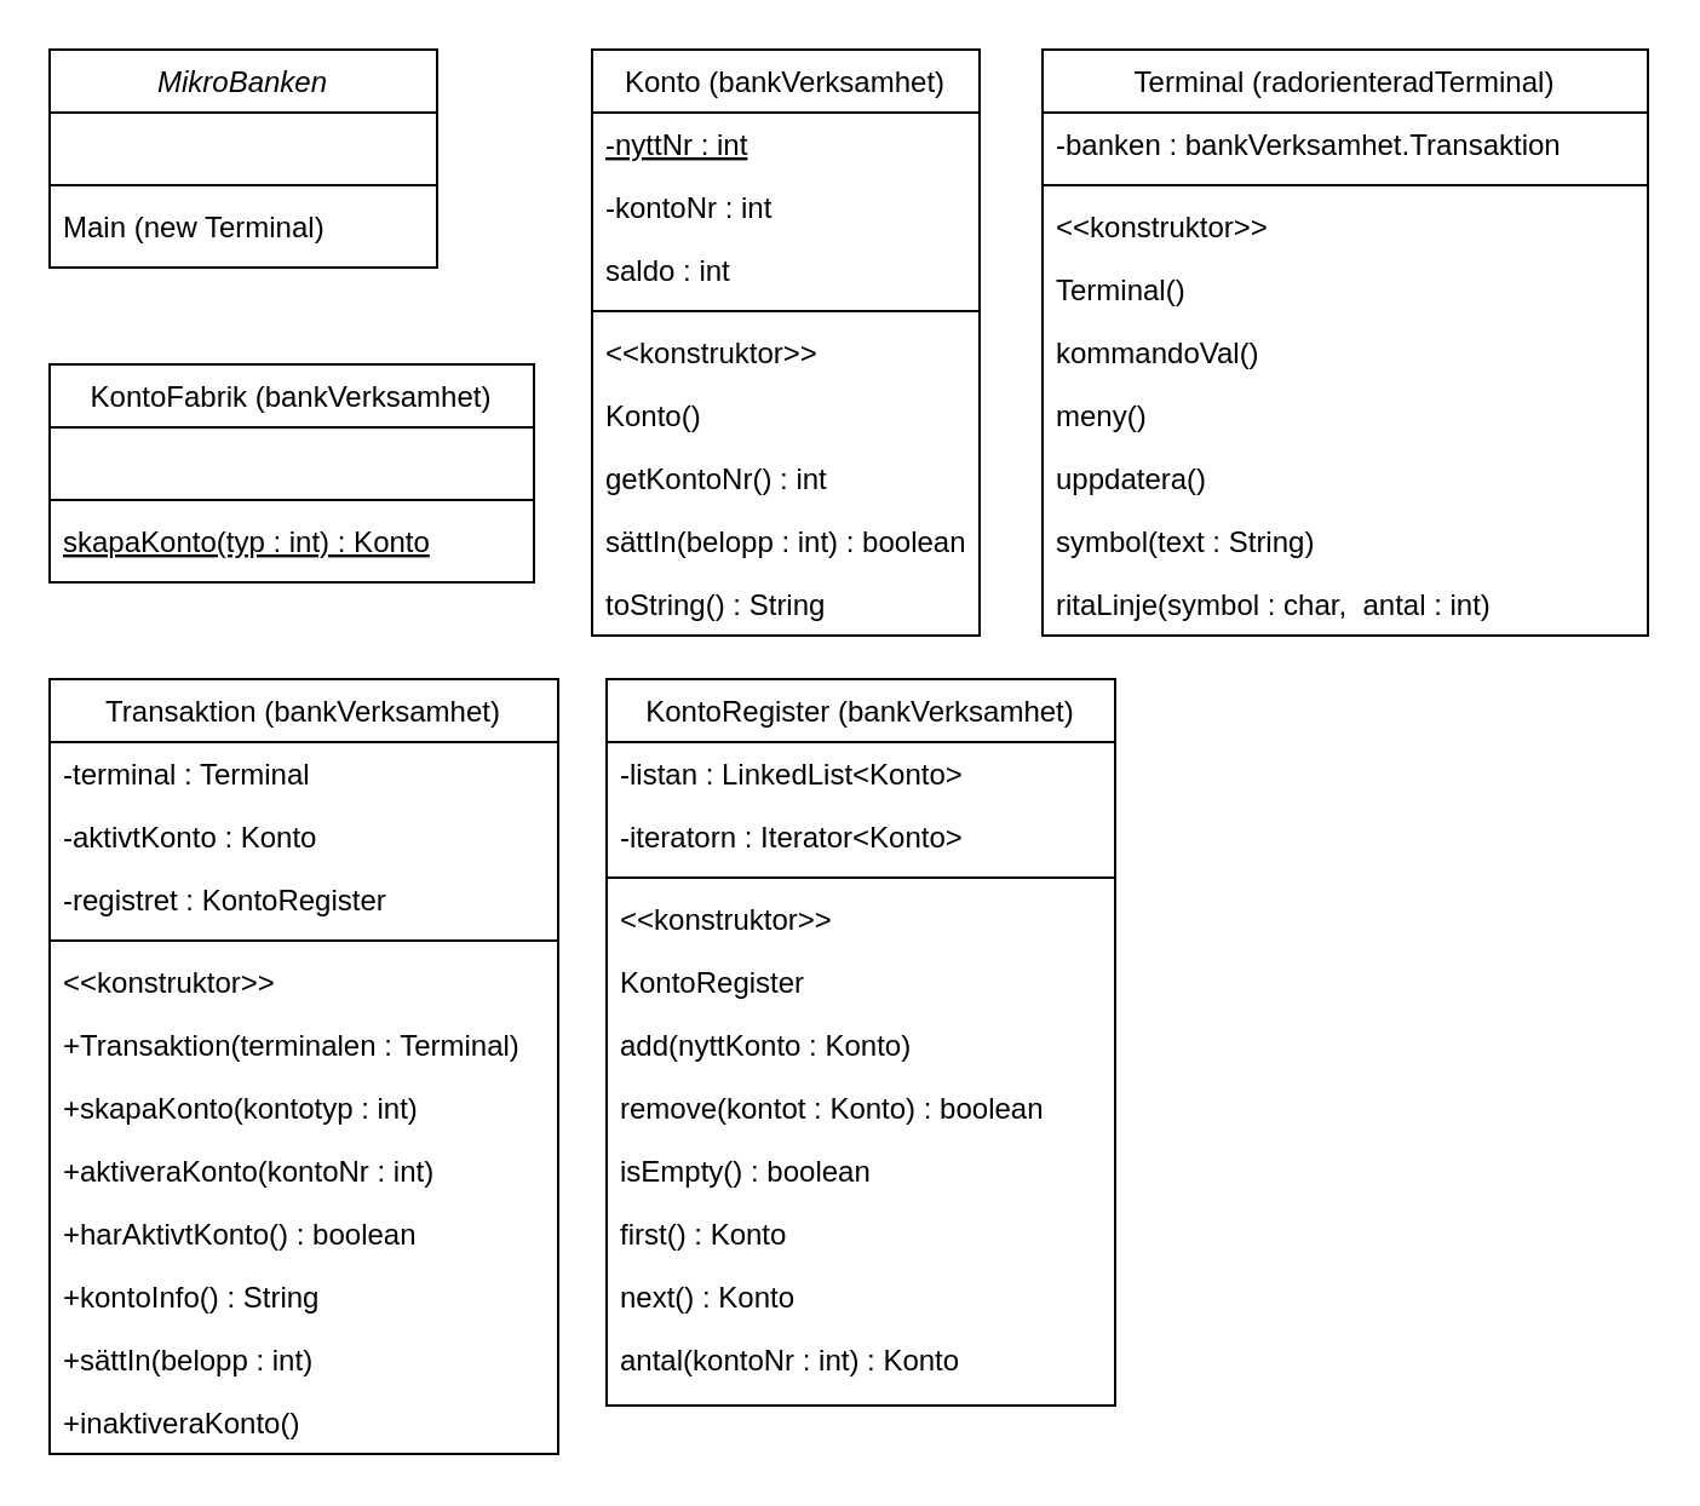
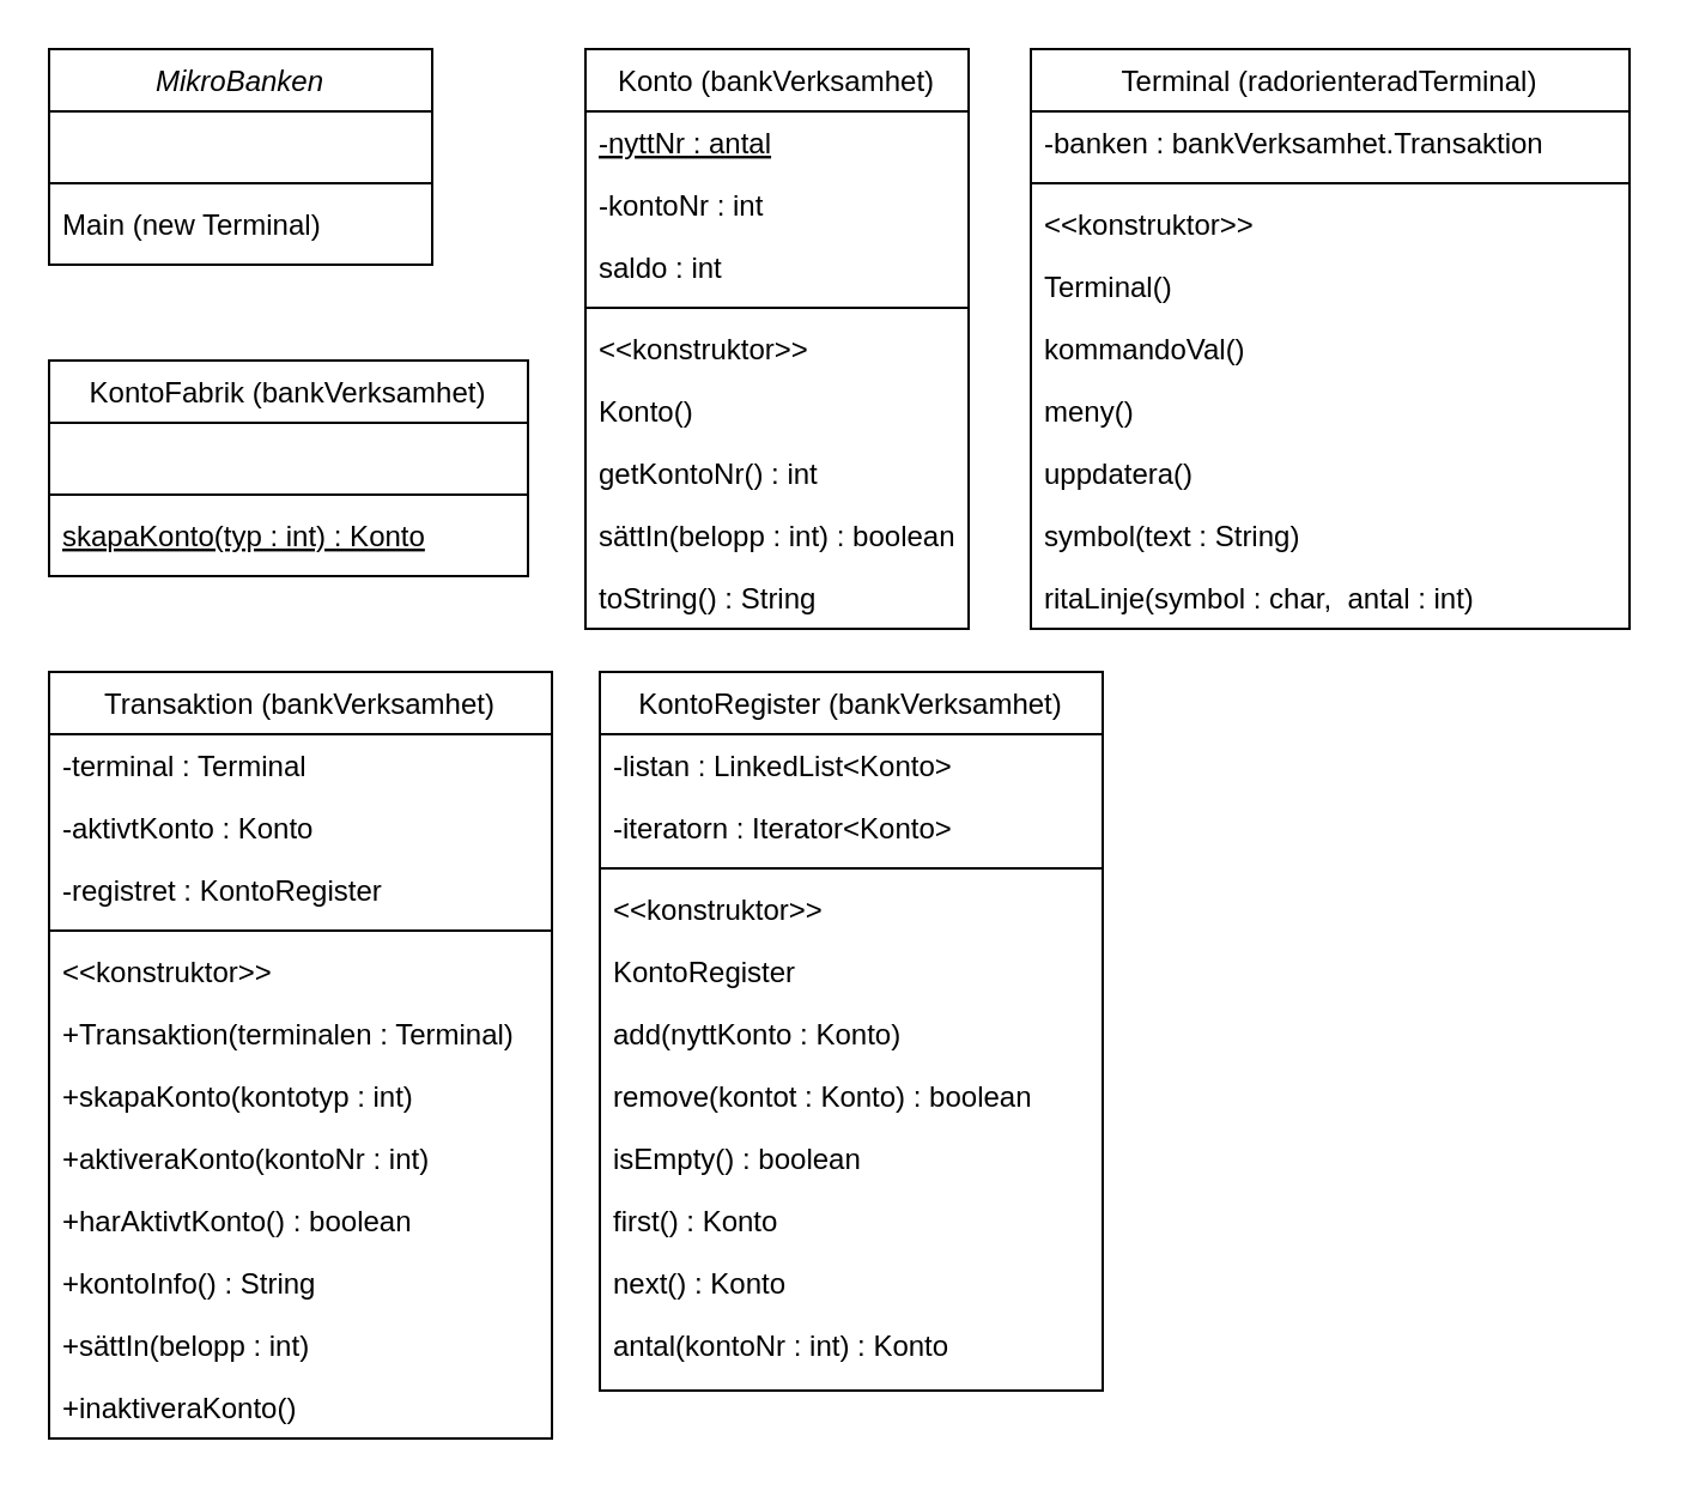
  <mxCell id="0" />
  <mxCell id="1" parent="0" />
  <mxCell id="2" value="MikroBanken" style="swimlane;fontStyle=2;align=center;verticalAlign=top;childLayout=stackLayout;horizontal=1;startSize=26;horizontalStack=0;resizeParent=1;resizeLast=0;collapsible=1;marginBottom=0;rounded=0;shadow=0;strokeWidth=1;" parent="1" vertex="1"><mxGeometry x="20" y="20" width="160" height="90" as="geometry"><mxRectangle x="230" y="140" width="160" height="26" as="alternateBounds" /></mxGeometry></mxCell>
  <mxCell id="3" value=" " style="text;align=left;verticalAlign=top;spacingLeft=4;spacingRight=4;overflow=hidden;rotatable=0;points=[[0,0.5],[1,0.5]];portConstraint=eastwest;rounded=0;shadow=0;html=0;" parent="2" vertex="1"><mxGeometry y="26" width="160" height="26" as="geometry" /></mxCell>
  <mxCell id="4" value="" style="line;html=1;strokeWidth=1;align=left;verticalAlign=middle;spacingTop=-1;spacingLeft=3;spacingRight=3;rotatable=0;labelPosition=right;points=[];portConstraint=eastwest;" parent="2" vertex="1"><mxGeometry y="52" width="160" height="8" as="geometry" /></mxCell>
  <mxCell id="5" value="Main (new Terminal)" style="text;align=left;verticalAlign=top;spacingLeft=4;spacingRight=4;overflow=hidden;rotatable=0;points=[[0,0.5],[1,0.5]];portConstraint=eastwest;" parent="2" vertex="1"><mxGeometry y="60" width="160" height="26" as="geometry" /></mxCell>
  <mxCell id="6" value="KontoFabrik (bankVerksamhet)" style="swimlane;fontStyle=0;align=center;verticalAlign=top;childLayout=stackLayout;horizontal=1;startSize=26;horizontalStack=0;resizeParent=1;resizeLast=0;collapsible=1;marginBottom=0;rounded=0;shadow=0;strokeWidth=1;" parent="1" vertex="1"><mxGeometry x="20" y="150" width="200" height="90" as="geometry"><mxRectangle x="130" y="380" width="160" height="26" as="alternateBounds" /></mxGeometry></mxCell>
  <mxCell id="7" value=" " style="text;align=left;verticalAlign=top;spacingLeft=4;spacingRight=4;overflow=hidden;rotatable=0;points=[[0,0.5],[1,0.5]];portConstraint=eastwest;rounded=0;shadow=0;html=0;" parent="6" vertex="1"><mxGeometry y="26" width="200" height="26" as="geometry" /></mxCell>
  <mxCell id="8" value="" style="line;html=1;strokeWidth=1;align=left;verticalAlign=middle;spacingTop=-1;spacingLeft=3;spacingRight=3;rotatable=0;labelPosition=right;points=[];portConstraint=eastwest;" parent="6" vertex="1"><mxGeometry y="52" width="200" height="8" as="geometry" /></mxCell>
  <mxCell id="9" value="skapaKonto(typ : int) : Konto" style="text;align=left;verticalAlign=top;spacingLeft=4;spacingRight=4;overflow=hidden;rotatable=0;points=[[0,0.5],[1,0.5]];portConstraint=eastwest;fontStyle=4" parent="6" vertex="1"><mxGeometry y="60" width="200" height="26" as="geometry" /></mxCell>
  <mxCell id="10" value="Konto (bankVerksamhet)" style="swimlane;fontStyle=0;align=center;verticalAlign=top;childLayout=stackLayout;horizontal=1;startSize=26;horizontalStack=0;resizeParent=1;resizeLast=0;collapsible=1;marginBottom=0;rounded=0;shadow=0;strokeWidth=1;" parent="1" vertex="1"><mxGeometry x="244" y="20" width="160" height="242" as="geometry"><mxRectangle x="550" y="140" width="160" height="26" as="alternateBounds" /></mxGeometry></mxCell>
- <mxCell id="11" value="-nyttNr : int" style="text;align=left;verticalAlign=top;spacingLeft=4;spacingRight=4;overflow=hidden;rotatable=0;points=[[0,0.5],[1,0.5]];portConstraint=eastwest;fontStyle=4" parent="10" vertex="1"><mxGeometry y="26" width="160" height="26" as="geometry" /></mxCell>
+ <mxCell id="11" value="-nyttNr : antal" style="text;align=left;verticalAlign=top;spacingLeft=4;spacingRight=4;overflow=hidden;rotatable=0;points=[[0,0.5],[1,0.5]];portConstraint=eastwest;fontStyle=4" parent="10" vertex="1"><mxGeometry y="26" width="160" height="26" as="geometry" /></mxCell>
  <mxCell id="12" value="-kontoNr : int" style="text;align=left;verticalAlign=top;spacingLeft=4;spacingRight=4;overflow=hidden;rotatable=0;points=[[0,0.5],[1,0.5]];portConstraint=eastwest;rounded=0;shadow=0;html=0;" parent="10" vertex="1"><mxGeometry y="52" width="160" height="26" as="geometry" /></mxCell>
  <mxCell id="13" value="saldo : int" style="text;align=left;verticalAlign=top;spacingLeft=4;spacingRight=4;overflow=hidden;rotatable=0;points=[[0,0.5],[1,0.5]];portConstraint=eastwest;rounded=0;shadow=0;html=0;" parent="10" vertex="1"><mxGeometry y="78" width="160" height="26" as="geometry" /></mxCell>
  <mxCell id="14" value="" style="line;html=1;strokeWidth=1;align=left;verticalAlign=middle;spacingTop=-1;spacingLeft=3;spacingRight=3;rotatable=0;labelPosition=right;points=[];portConstraint=eastwest;" parent="10" vertex="1"><mxGeometry y="104" width="160" height="8" as="geometry" /></mxCell>
  <mxCell id="15" value="&lt;&lt;konstruktor&gt;&gt;" style="text;align=left;verticalAlign=top;spacingLeft=4;spacingRight=4;overflow=hidden;rotatable=0;points=[[0,0.5],[1,0.5]];portConstraint=eastwest;" parent="10" vertex="1"><mxGeometry y="112" width="160" height="26" as="geometry" /></mxCell>
  <mxCell id="16" value="Konto()" style="text;align=left;verticalAlign=top;spacingLeft=4;spacingRight=4;overflow=hidden;rotatable=0;points=[[0,0.5],[1,0.5]];portConstraint=eastwest;" parent="10" vertex="1"><mxGeometry y="138" width="160" height="26" as="geometry" /></mxCell>
  <mxCell id="17" value="getKontoNr() : int" style="text;align=left;verticalAlign=top;spacingLeft=4;spacingRight=4;overflow=hidden;rotatable=0;points=[[0,0.5],[1,0.5]];portConstraint=eastwest;" parent="10" vertex="1"><mxGeometry y="164" width="160" height="26" as="geometry" /></mxCell>
  <mxCell id="18" value="sättIn(belopp : int) : boolean" style="text;align=left;verticalAlign=top;spacingLeft=4;spacingRight=4;overflow=hidden;rotatable=0;points=[[0,0.5],[1,0.5]];portConstraint=eastwest;" parent="10" vertex="1"><mxGeometry y="190" width="160" height="26" as="geometry" /></mxCell>
  <mxCell id="19" value="toString() : String" style="text;align=left;verticalAlign=top;spacingLeft=4;spacingRight=4;overflow=hidden;rotatable=0;points=[[0,0.5],[1,0.5]];portConstraint=eastwest;" parent="10" vertex="1"><mxGeometry y="216" width="160" height="26" as="geometry" /></mxCell>
  <mxCell id="20" value="Transaktion (bankVerksamhet)" style="swimlane;fontStyle=0;align=center;verticalAlign=top;childLayout=stackLayout;horizontal=1;startSize=26;horizontalStack=0;resizeParent=1;resizeLast=0;collapsible=1;marginBottom=0;rounded=0;shadow=0;strokeWidth=1;" parent="1" vertex="1"><mxGeometry x="20" y="280" width="210" height="320" as="geometry"><mxRectangle x="550" y="140" width="160" height="26" as="alternateBounds" /></mxGeometry></mxCell>
  <mxCell id="21" value="-terminal : Terminal" style="text;align=left;verticalAlign=top;spacingLeft=4;spacingRight=4;overflow=hidden;rotatable=0;points=[[0,0.5],[1,0.5]];portConstraint=eastwest;rounded=0;shadow=0;html=0;" parent="20" vertex="1"><mxGeometry y="26" width="210" height="26" as="geometry" /></mxCell>
  <mxCell id="22" value="-aktivtKonto : Konto" style="text;align=left;verticalAlign=top;spacingLeft=4;spacingRight=4;overflow=hidden;rotatable=0;points=[[0,0.5],[1,0.5]];portConstraint=eastwest;rounded=0;shadow=0;html=0;" parent="20" vertex="1"><mxGeometry y="52" width="210" height="26" as="geometry" /></mxCell>
  <mxCell id="23" value="-registret : KontoRegister" style="text;align=left;verticalAlign=top;spacingLeft=4;spacingRight=4;overflow=hidden;rotatable=0;points=[[0,0.5],[1,0.5]];portConstraint=eastwest;rounded=0;shadow=0;html=0;" parent="20" vertex="1"><mxGeometry y="78" width="210" height="26" as="geometry" /></mxCell>
  <mxCell id="24" value="" style="line;html=1;strokeWidth=1;align=left;verticalAlign=middle;spacingTop=-1;spacingLeft=3;spacingRight=3;rotatable=0;labelPosition=right;points=[];portConstraint=eastwest;" parent="20" vertex="1"><mxGeometry y="104" width="210" height="8" as="geometry" /></mxCell>
  <mxCell id="25" value="&lt;&lt;konstruktor&gt;&gt;" style="text;align=left;verticalAlign=top;spacingLeft=4;spacingRight=4;overflow=hidden;rotatable=0;points=[[0,0.5],[1,0.5]];portConstraint=eastwest;" parent="20" vertex="1"><mxGeometry y="112" width="210" height="26" as="geometry" /></mxCell>
  <mxCell id="26" value="+Transaktion(terminalen : Terminal)" style="text;align=left;verticalAlign=top;spacingLeft=4;spacingRight=4;overflow=hidden;rotatable=0;points=[[0,0.5],[1,0.5]];portConstraint=eastwest;" parent="20" vertex="1"><mxGeometry y="138" width="210" height="26" as="geometry" /></mxCell>
  <mxCell id="27" value="+skapaKonto(kontotyp : int)" style="text;align=left;verticalAlign=top;spacingLeft=4;spacingRight=4;overflow=hidden;rotatable=0;points=[[0,0.5],[1,0.5]];portConstraint=eastwest;" parent="20" vertex="1"><mxGeometry y="164" width="210" height="26" as="geometry" /></mxCell>
  <mxCell id="28" value="+aktiveraKonto(kontoNr : int)" style="text;align=left;verticalAlign=top;spacingLeft=4;spacingRight=4;overflow=hidden;rotatable=0;points=[[0,0.5],[1,0.5]];portConstraint=eastwest;" parent="20" vertex="1"><mxGeometry y="190" width="210" height="26" as="geometry" /></mxCell>
  <mxCell id="29" value="+harAktivtKonto() : boolean" style="text;align=left;verticalAlign=top;spacingLeft=4;spacingRight=4;overflow=hidden;rotatable=0;points=[[0,0.5],[1,0.5]];portConstraint=eastwest;" parent="20" vertex="1"><mxGeometry y="216" width="210" height="26" as="geometry" /></mxCell>
  <mxCell id="30" value="+kontoInfo() : String" style="text;align=left;verticalAlign=top;spacingLeft=4;spacingRight=4;overflow=hidden;rotatable=0;points=[[0,0.5],[1,0.5]];portConstraint=eastwest;" parent="20" vertex="1"><mxGeometry y="242" width="210" height="26" as="geometry" /></mxCell>
  <mxCell id="31" value="+sättIn(belopp : int)" style="text;align=left;verticalAlign=top;spacingLeft=4;spacingRight=4;overflow=hidden;rotatable=0;points=[[0,0.5],[1,0.5]];portConstraint=eastwest;" parent="20" vertex="1"><mxGeometry y="268" width="210" height="26" as="geometry" /></mxCell>
  <mxCell id="32" value="+inaktiveraKonto()" style="text;align=left;verticalAlign=top;spacingLeft=4;spacingRight=4;overflow=hidden;rotatable=0;points=[[0,0.5],[1,0.5]];portConstraint=eastwest;" parent="20" vertex="1"><mxGeometry y="294" width="210" height="26" as="geometry" /></mxCell>
  <mxCell id="33" value="KontoRegister (bankVerksamhet)" style="swimlane;fontStyle=0;align=center;verticalAlign=top;childLayout=stackLayout;horizontal=1;startSize=26;horizontalStack=0;resizeParent=1;resizeLast=0;collapsible=1;marginBottom=0;rounded=0;shadow=0;strokeWidth=1;" parent="1" vertex="1"><mxGeometry x="250" y="280" width="210" height="300" as="geometry"><mxRectangle x="550" y="140" width="160" height="26" as="alternateBounds" /></mxGeometry></mxCell>
  <mxCell id="34" value="-listan : LinkedList&lt;Konto&gt;" style="text;align=left;verticalAlign=top;spacingLeft=4;spacingRight=4;overflow=hidden;rotatable=0;points=[[0,0.5],[1,0.5]];portConstraint=eastwest;rounded=0;shadow=0;html=0;" parent="33" vertex="1"><mxGeometry y="26" width="210" height="26" as="geometry" /></mxCell>
  <mxCell id="35" value="-iteratorn : Iterator&lt;Konto&gt;" style="text;align=left;verticalAlign=top;spacingLeft=4;spacingRight=4;overflow=hidden;rotatable=0;points=[[0,0.5],[1,0.5]];portConstraint=eastwest;rounded=0;shadow=0;html=0;" parent="33" vertex="1"><mxGeometry y="52" width="210" height="26" as="geometry" /></mxCell>
  <mxCell id="36" value="" style="line;html=1;strokeWidth=1;align=left;verticalAlign=middle;spacingTop=-1;spacingLeft=3;spacingRight=3;rotatable=0;labelPosition=right;points=[];portConstraint=eastwest;" parent="33" vertex="1"><mxGeometry y="78" width="210" height="8" as="geometry" /></mxCell>
  <mxCell id="37" value="&lt;&lt;konstruktor&gt;&gt;" style="text;align=left;verticalAlign=top;spacingLeft=4;spacingRight=4;overflow=hidden;rotatable=0;points=[[0,0.5],[1,0.5]];portConstraint=eastwest;" parent="33" vertex="1"><mxGeometry y="86" width="210" height="26" as="geometry" /></mxCell>
  <mxCell id="38" value="KontoRegister" style="text;align=left;verticalAlign=top;spacingLeft=4;spacingRight=4;overflow=hidden;rotatable=0;points=[[0,0.5],[1,0.5]];portConstraint=eastwest;" parent="33" vertex="1"><mxGeometry y="112" width="210" height="26" as="geometry" /></mxCell>
  <mxCell id="39" value="add(nyttKonto : Konto)" style="text;align=left;verticalAlign=top;spacingLeft=4;spacingRight=4;overflow=hidden;rotatable=0;points=[[0,0.5],[1,0.5]];portConstraint=eastwest;" parent="33" vertex="1"><mxGeometry y="138" width="210" height="26" as="geometry" /></mxCell>
  <mxCell id="40" value="remove(kontot : Konto) : boolean" style="text;align=left;verticalAlign=top;spacingLeft=4;spacingRight=4;overflow=hidden;rotatable=0;points=[[0,0.5],[1,0.5]];portConstraint=eastwest;" parent="33" vertex="1"><mxGeometry y="164" width="210" height="26" as="geometry" /></mxCell>
  <mxCell id="41" value="isEmpty() : boolean" style="text;align=left;verticalAlign=top;spacingLeft=4;spacingRight=4;overflow=hidden;rotatable=0;points=[[0,0.5],[1,0.5]];portConstraint=eastwest;" parent="33" vertex="1"><mxGeometry y="190" width="210" height="26" as="geometry" /></mxCell>
  <mxCell id="42" value="first() : Konto" style="text;align=left;verticalAlign=top;spacingLeft=4;spacingRight=4;overflow=hidden;rotatable=0;points=[[0,0.5],[1,0.5]];portConstraint=eastwest;" parent="33" vertex="1"><mxGeometry y="216" width="210" height="26" as="geometry" /></mxCell>
  <mxCell id="43" value="next() : Konto" style="text;align=left;verticalAlign=top;spacingLeft=4;spacingRight=4;overflow=hidden;rotatable=0;points=[[0,0.5],[1,0.5]];portConstraint=eastwest;" parent="33" vertex="1"><mxGeometry y="242" width="210" height="26" as="geometry" /></mxCell>
  <mxCell id="44" value="antal(kontoNr : int) : Konto" style="text;align=left;verticalAlign=top;spacingLeft=4;spacingRight=4;overflow=hidden;rotatable=0;points=[[0,0.5],[1,0.5]];portConstraint=eastwest;" parent="33" vertex="1"><mxGeometry y="268" width="210" height="26" as="geometry" /></mxCell>
  <mxCell id="45" value="Terminal (radorienteradTerminal)" style="swimlane;fontStyle=0;align=center;verticalAlign=top;childLayout=stackLayout;horizontal=1;startSize=26;horizontalStack=0;resizeParent=1;resizeLast=0;collapsible=1;marginBottom=0;rounded=0;shadow=0;strokeWidth=1;" vertex="1" parent="1"><mxGeometry x="430" y="20" width="250" height="242" as="geometry"><mxRectangle x="550" y="140" width="160" height="26" as="alternateBounds" /></mxGeometry></mxCell>
  <mxCell id="46" value="-banken : bankVerksamhet.Transaktion" style="text;align=left;verticalAlign=top;spacingLeft=4;spacingRight=4;overflow=hidden;rotatable=0;points=[[0,0.5],[1,0.5]];portConstraint=eastwest;fontStyle=0" vertex="1" parent="45"><mxGeometry y="26" width="250" height="26" as="geometry" /></mxCell>
  <mxCell id="47" value="" style="line;html=1;strokeWidth=1;align=left;verticalAlign=middle;spacingTop=-1;spacingLeft=3;spacingRight=3;rotatable=0;labelPosition=right;points=[];portConstraint=eastwest;" vertex="1" parent="45"><mxGeometry y="52" width="250" height="8" as="geometry" /></mxCell>
  <mxCell id="48" value="&lt;&lt;konstruktor&gt;&gt;" style="text;align=left;verticalAlign=top;spacingLeft=4;spacingRight=4;overflow=hidden;rotatable=0;points=[[0,0.5],[1,0.5]];portConstraint=eastwest;" vertex="1" parent="45"><mxGeometry y="60" width="250" height="26" as="geometry" /></mxCell>
  <mxCell id="49" value="Terminal()" style="text;align=left;verticalAlign=top;spacingLeft=4;spacingRight=4;overflow=hidden;rotatable=0;points=[[0,0.5],[1,0.5]];portConstraint=eastwest;" vertex="1" parent="45"><mxGeometry y="86" width="250" height="26" as="geometry" /></mxCell>
  <mxCell id="50" value="kommandoVal()" style="text;align=left;verticalAlign=top;spacingLeft=4;spacingRight=4;overflow=hidden;rotatable=0;points=[[0,0.5],[1,0.5]];portConstraint=eastwest;" vertex="1" parent="45"><mxGeometry y="112" width="250" height="26" as="geometry" /></mxCell>
  <mxCell id="51" value="meny()" style="text;align=left;verticalAlign=top;spacingLeft=4;spacingRight=4;overflow=hidden;rotatable=0;points=[[0,0.5],[1,0.5]];portConstraint=eastwest;" vertex="1" parent="45"><mxGeometry y="138" width="250" height="26" as="geometry" /></mxCell>
  <mxCell id="52" value="uppdatera()" style="text;align=left;verticalAlign=top;spacingLeft=4;spacingRight=4;overflow=hidden;rotatable=0;points=[[0,0.5],[1,0.5]];portConstraint=eastwest;" vertex="1" parent="45"><mxGeometry y="164" width="250" height="26" as="geometry" /></mxCell>
  <mxCell id="53" value="symbol(text : String)" style="text;align=left;verticalAlign=top;spacingLeft=4;spacingRight=4;overflow=hidden;rotatable=0;points=[[0,0.5],[1,0.5]];portConstraint=eastwest;" vertex="1" parent="45"><mxGeometry y="190" width="250" height="26" as="geometry" /></mxCell>
  <mxCell id="54" value="ritaLinje(symbol : char,  antal : int)" style="text;align=left;verticalAlign=top;spacingLeft=4;spacingRight=4;overflow=hidden;rotatable=0;points=[[0,0.5],[1,0.5]];portConstraint=eastwest;" vertex="1" parent="45"><mxGeometry y="216" width="250" height="26" as="geometry" /></mxCell>
